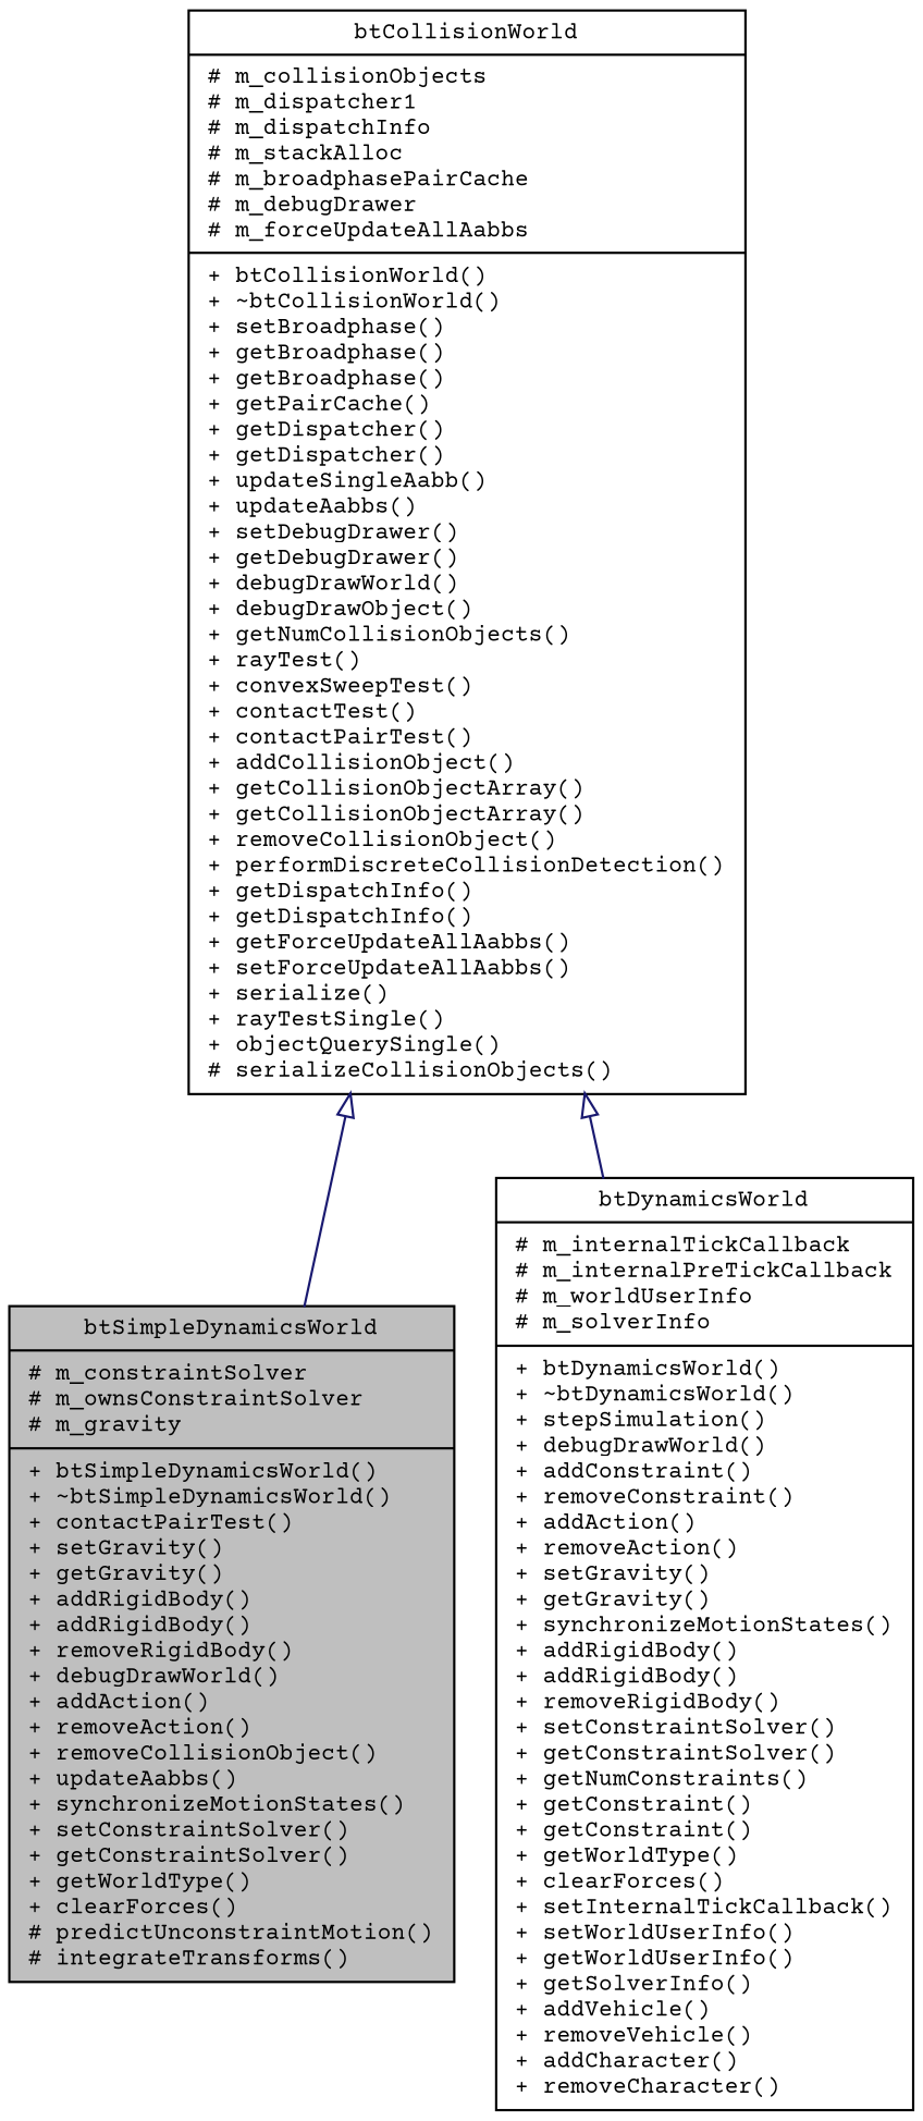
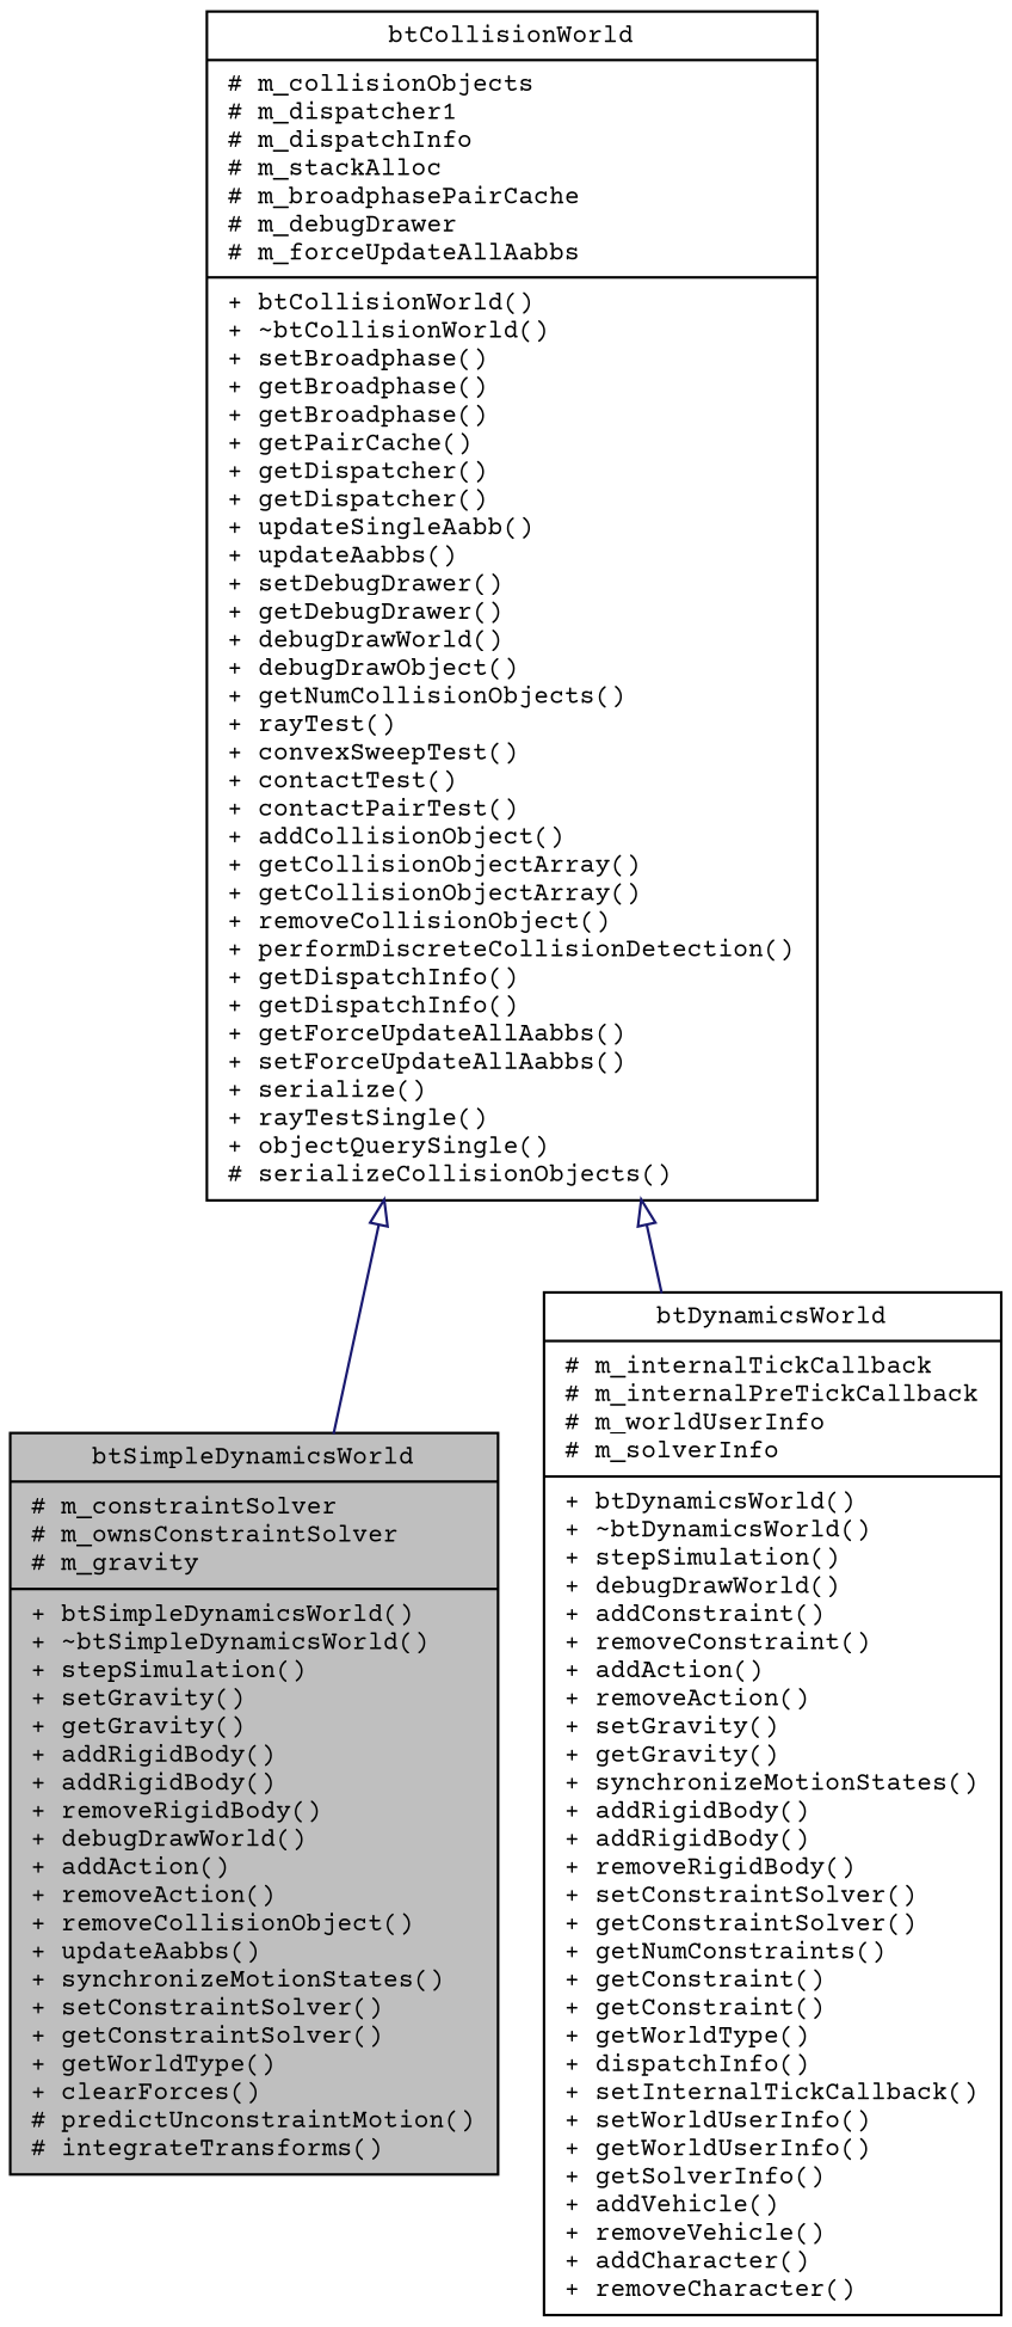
  digraph {
    fontname="Courier Prime"
    node [color=black fillcolor=white fontname="Courier Prime" fontsize=10 shape=record style=filled]
    edge [arrowtail=empty color=midnightblue dir=back fontname="Courier Prime" fontsize=10 labelfontname=Helvetica labelfontsize=10 style=solid]
-   n1 [fillcolor=grey75 fontcolor=black height=0.2 label="{btSimpleDynamicsWorld\n|# m_constraintSolver\l# m_ownsConstraintSolver\l# m_gravity\l|+ btSimpleDynamicsWorld()\l+ ~btSimpleDynamicsWorld()\l+ contactPairTest()\l+ setGravity()\l+ getGravity()\l+ addRigidBody()\l+ addRigidBody()\l+ removeRigidBody()\l+ debugDrawWorld()\l+ addAction()\l+ removeAction()\l+ removeCollisionObject()\l+ updateAabbs()\l+ synchronizeMotionStates()\l+ setConstraintSolver()\l+ getConstraintSolver()\l+ getWorldType()\l+ clearForces()\l# predictUnconstraintMotion()\l# integrateTransforms()\l}" width=0.4]
-   n2 [height=0.2 label="{btDynamicsWorld\n|# m_internalTickCallback\l# m_internalPreTickCallback\l# m_worldUserInfo\l# m_solverInfo\l|+ btDynamicsWorld()\l+ ~btDynamicsWorld()\l+ stepSimulation()\l+ debugDrawWorld()\l+ addConstraint()\l+ removeConstraint()\l+ addAction()\l+ removeAction()\l+ setGravity()\l+ getGravity()\l+ synchronizeMotionStates()\l+ addRigidBody()\l+ addRigidBody()\l+ removeRigidBody()\l+ setConstraintSolver()\l+ getConstraintSolver()\l+ getNumConstraints()\l+ getConstraint()\l+ getConstraint()\l+ getWorldType()\l+ clearForces()\l+ setInternalTickCallback()\l+ setWorldUserInfo()\l+ getWorldUserInfo()\l+ getSolverInfo()\l+ addVehicle()\l+ removeVehicle()\l+ addCharacter()\l+ removeCharacter()\l}" width=0.4]
+   n1 [fillcolor=grey75 fontcolor=black height=0.2 label="{btSimpleDynamicsWorld\n|# m_constraintSolver\l# m_ownsConstraintSolver\l# m_gravity\l|+ btSimpleDynamicsWorld()\l+ ~btSimpleDynamicsWorld()\l+ stepSimulation()\l+ setGravity()\l+ getGravity()\l+ addRigidBody()\l+ addRigidBody()\l+ removeRigidBody()\l+ debugDrawWorld()\l+ addAction()\l+ removeAction()\l+ removeCollisionObject()\l+ updateAabbs()\l+ synchronizeMotionStates()\l+ setConstraintSolver()\l+ getConstraintSolver()\l+ getWorldType()\l+ clearForces()\l# predictUnconstraintMotion()\l# integrateTransforms()\l}" width=0.4]
+   n2 [height=0.2 label="{btDynamicsWorld\n|# m_internalTickCallback\l# m_internalPreTickCallback\l# m_worldUserInfo\l# m_solverInfo\l|+ btDynamicsWorld()\l+ ~btDynamicsWorld()\l+ stepSimulation()\l+ debugDrawWorld()\l+ addConstraint()\l+ removeConstraint()\l+ addAction()\l+ removeAction()\l+ setGravity()\l+ getGravity()\l+ synchronizeMotionStates()\l+ addRigidBody()\l+ addRigidBody()\l+ removeRigidBody()\l+ setConstraintSolver()\l+ getConstraintSolver()\l+ getNumConstraints()\l+ getConstraint()\l+ getConstraint()\l+ getWorldType()\l+ dispatchInfo()\l+ setInternalTickCallback()\l+ setWorldUserInfo()\l+ getWorldUserInfo()\l+ getSolverInfo()\l+ addVehicle()\l+ removeVehicle()\l+ addCharacter()\l+ removeCharacter()\l}" width=0.4]
    n3 [height=0.2 label="{btCollisionWorld\n|# m_collisionObjects\l# m_dispatcher1\l# m_dispatchInfo\l# m_stackAlloc\l# m_broadphasePairCache\l# m_debugDrawer\l# m_forceUpdateAllAabbs\l|+ btCollisionWorld()\l+ ~btCollisionWorld()\l+ setBroadphase()\l+ getBroadphase()\l+ getBroadphase()\l+ getPairCache()\l+ getDispatcher()\l+ getDispatcher()\l+ updateSingleAabb()\l+ updateAabbs()\l+ setDebugDrawer()\l+ getDebugDrawer()\l+ debugDrawWorld()\l+ debugDrawObject()\l+ getNumCollisionObjects()\l+ rayTest()\l+ convexSweepTest()\l+ contactTest()\l+ contactPairTest()\l+ addCollisionObject()\l+ getCollisionObjectArray()\l+ getCollisionObjectArray()\l+ removeCollisionObject()\l+ performDiscreteCollisionDetection()\l+ getDispatchInfo()\l+ getDispatchInfo()\l+ getForceUpdateAllAabbs()\l+ setForceUpdateAllAabbs()\l+ serialize()\l+ rayTestSingle()\l+ objectQuerySingle()\l# serializeCollisionObjects()\l}" width=0.4]
    n3 -> n1
    n3 -> n2
  }
